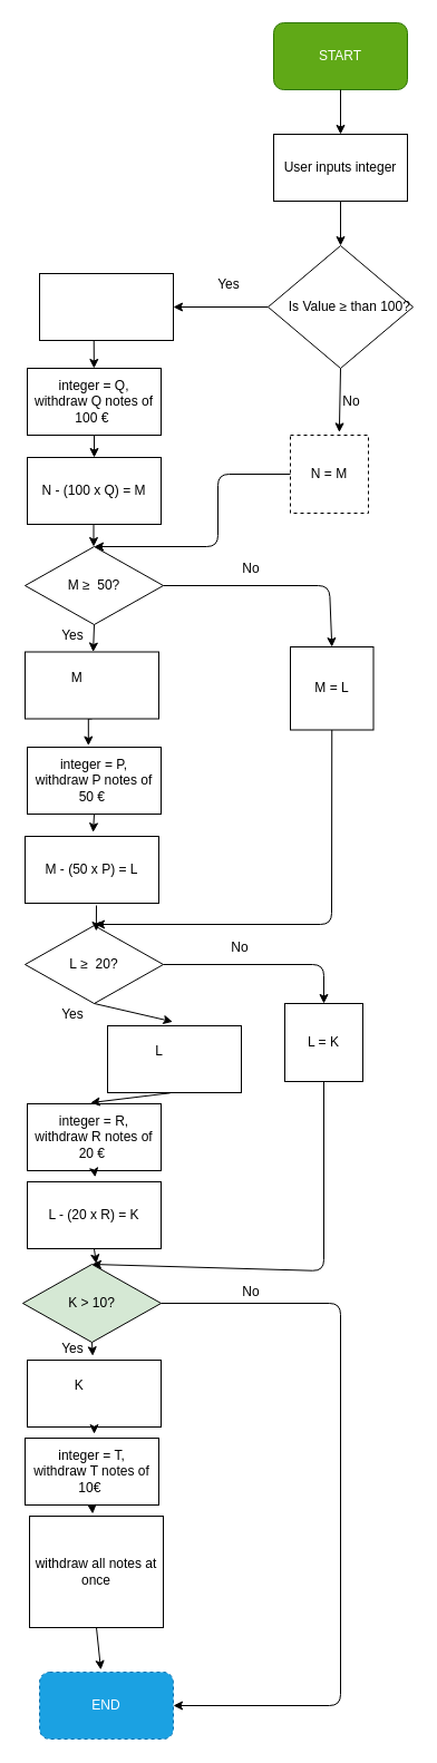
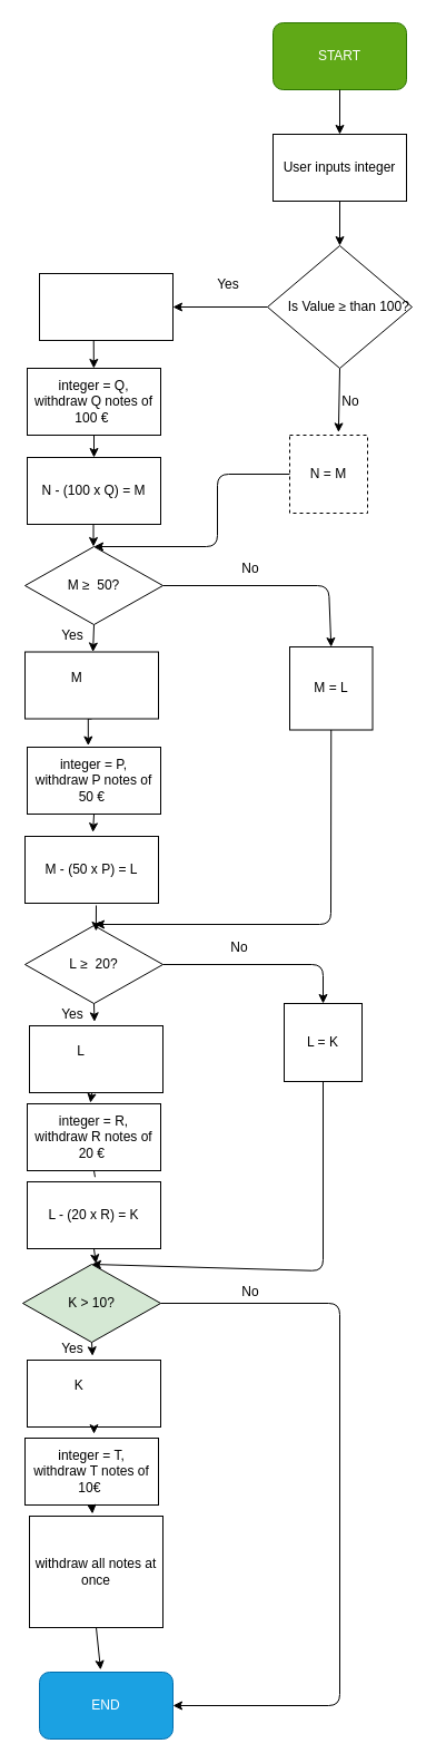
  <mxCell id="0" />
  <mxCell id="1" parent="0" />
  <mxCell id="2" value="START" style="rounded=1;whiteSpace=wrap;html=1;fillColor=#60a917;strokeColor=#2D7600;fontColor=#ffffff;" parent="1" vertex="1"><mxGeometry x="245" y="20" width="120" height="60" as="geometry" /></mxCell>
  <mxCell id="3" value="" style="endArrow=classic;html=1;exitX=0.5;exitY=1;exitDx=0;exitDy=0;" parent="1" source="2" edge="1"><mxGeometry width="50" height="50" relative="1" as="geometry"><mxPoint x="275" y="240" as="sourcePoint" /><mxPoint x="305" y="120" as="targetPoint" /></mxGeometry></mxCell>
  <mxCell id="4" value="User inputs integer" style="rounded=0;whiteSpace=wrap;html=1;" parent="1" vertex="1"><mxGeometry x="245" y="120" width="120" height="60" as="geometry" /></mxCell>
  <mxCell id="5" value="" style="endArrow=classic;html=1;exitX=0.5;exitY=1;exitDx=0;exitDy=0;" parent="1" source="4" edge="1"><mxGeometry width="50" height="50" relative="1" as="geometry"><mxPoint x="275" y="240" as="sourcePoint" /><mxPoint x="305" y="220" as="targetPoint" /></mxGeometry></mxCell>
  <mxCell id="6" value="&lt;div&gt;&lt;span&gt;&amp;nbsp; &amp;nbsp; &amp;nbsp;Is Value&amp;nbsp;&lt;/span&gt;&lt;span&gt;≥&amp;nbsp;&lt;/span&gt;&lt;span&gt;than 100?&lt;/span&gt;&lt;/div&gt;" style="rhombus;whiteSpace=wrap;html=1;align=center;" parent="1" vertex="1"><mxGeometry x="240" y="220" width="130" height="110" as="geometry" /></mxCell>
  <mxCell id="7" value="" style="endArrow=classic;html=1;exitX=0;exitY=0.5;exitDx=0;exitDy=0;" parent="1" source="6" target="8" edge="1"><mxGeometry width="50" height="50" relative="1" as="geometry"><mxPoint x="355" y="380" as="sourcePoint" /><mxPoint x="185" y="275" as="targetPoint" /></mxGeometry></mxCell>
  <mxCell id="8" value="&lt;font color=&quot;#ffffff&quot;&gt;N&amp;nbsp;&lt;span style=&quot;margin: 0px ; padding: 0px ; border: 0px ; outline: 0px ; vertical-align: baseline ; background: transparent ; font-family: &amp;#34;wfont_093ca4_2037fd65942642b0baf9d5422fcdb363&amp;#34; , &amp;#34;wf_2037fd65942642b0baf9d5422&amp;#34; , &amp;#34;orig_nunito_sans_regular&amp;#34; ; font-size: 18px&quot;&gt;÷ &lt;/span&gt;&lt;span style=&quot;margin: 0px ; padding: 0px ; border: 0px ; outline: 0px ; vertical-align: baseline ; background: transparent&quot;&gt;&lt;font style=&quot;font-size: 12px&quot;&gt;100&lt;/font&gt;&lt;/span&gt;&lt;/font&gt;" style="rounded=0;whiteSpace=wrap;html=1;" parent="1" vertex="1"><mxGeometry x="35" y="245" width="120" height="60" as="geometry" /></mxCell>
  <mxCell id="9" value="" style="endArrow=classic;html=1;exitX=0.406;exitY=0.994;exitDx=0;exitDy=0;exitPerimeter=0;" parent="1" source="8" target="10" edge="1"><mxGeometry width="50" height="50" relative="1" as="geometry"><mxPoint x="215" y="470" as="sourcePoint" /><mxPoint x="84" y="360" as="targetPoint" /></mxGeometry></mxCell>
  <mxCell id="10" value="integer = Q,&lt;br&gt;withdraw Q notes of 100 €&amp;nbsp;" style="rounded=0;whiteSpace=wrap;html=1;" parent="1" vertex="1"><mxGeometry x="24" y="330" width="120" height="60" as="geometry" /></mxCell>
  <mxCell id="11" value="" style="endArrow=classic;html=1;exitX=0.5;exitY=1;exitDx=0;exitDy=0;" parent="1" source="10" edge="1"><mxGeometry width="50" height="50" relative="1" as="geometry"><mxPoint x="215" y="470" as="sourcePoint" /><mxPoint x="84" y="410" as="targetPoint" /></mxGeometry></mxCell>
  <mxCell id="12" value="" style="endArrow=classic;html=1;exitX=0.5;exitY=1;exitDx=0;exitDy=0;" parent="1" edge="1"><mxGeometry width="50" height="50" relative="1" as="geometry"><mxPoint x="83.5" y="470" as="sourcePoint" /><mxPoint x="83.5" y="490" as="targetPoint" /></mxGeometry></mxCell>
  <mxCell id="13" value="M&amp;nbsp;≥&amp;nbsp; 50?" style="rhombus;whiteSpace=wrap;html=1;" parent="1" vertex="1"><mxGeometry x="22" y="490" width="124" height="70" as="geometry" /></mxCell>
  <mxCell id="14" value="N - (100 x Q) = M" style="rounded=0;whiteSpace=wrap;html=1;" parent="1" vertex="1"><mxGeometry x="24" y="410" width="120" height="60" as="geometry" /></mxCell>
  <mxCell id="15" value="" style="endArrow=classic;html=1;exitX=0.5;exitY=1;exitDx=0;exitDy=0;" parent="1" source="13" target="17" edge="1"><mxGeometry width="50" height="50" relative="1" as="geometry"><mxPoint x="205" y="560" as="sourcePoint" /><mxPoint x="84" y="580" as="targetPoint" /></mxGeometry></mxCell>
  <mxCell id="16" style="edgeStyle=orthogonalEdgeStyle;rounded=0;orthogonalLoop=1;jettySize=auto;html=1;exitX=0.5;exitY=1;exitDx=0;exitDy=0;entryX=0.457;entryY=-0.024;entryDx=0;entryDy=0;entryPerimeter=0;" parent="1" source="17" target="18" edge="1"><mxGeometry relative="1" as="geometry" /></mxCell>
  <mxCell id="17" value="&lt;font style=&quot;font-size: 12px&quot;&gt;M&amp;nbsp;&lt;span style=&quot;color: rgb(255 , 255 , 255)&quot;&gt;÷ 50&lt;/span&gt;&lt;/font&gt;&lt;br&gt;&amp;nbsp;" style="rounded=0;whiteSpace=wrap;html=1;" parent="1" vertex="1"><mxGeometry x="22" y="584.5" width="120" height="60" as="geometry" /></mxCell>
  <mxCell id="18" value="integer = P,&lt;br&gt;withdraw P notes of 50 €&amp;nbsp;" style="rounded=0;whiteSpace=wrap;html=1;" parent="1" vertex="1"><mxGeometry x="24" y="670" width="120" height="60" as="geometry" /></mxCell>
  <mxCell id="19" value="M - (50 x P) = L" style="rounded=0;whiteSpace=wrap;html=1;" parent="1" vertex="1"><mxGeometry x="22" y="750" width="120" height="60" as="geometry" /></mxCell>
  <mxCell id="20" value="L&amp;nbsp;≥&amp;nbsp; 20?" style="rhombus;whiteSpace=wrap;html=1;" parent="1" vertex="1"><mxGeometry x="22" y="830" width="124" height="70" as="geometry" /></mxCell>
- <mxCell id="21" value="&lt;font style=&quot;font-size: 12px&quot;&gt;L&amp;nbsp;&lt;span style=&quot;color: rgb(255 , 255 , 255)&quot;&gt;÷ 20&lt;/span&gt;&lt;br&gt;&amp;nbsp;&lt;/font&gt;" style="rounded=0;whiteSpace=wrap;html=1;" parent="1" vertex="1"><mxGeometry x="96" y="920" width="120" height="60" as="geometry" /></mxCell>
+ <mxCell id="21" value="&lt;font style=&quot;font-size: 12px&quot;&gt;L&amp;nbsp;&lt;span style=&quot;color: rgb(255 , 255 , 255)&quot;&gt;÷ 20&lt;/span&gt;&lt;br&gt;&amp;nbsp;&lt;/font&gt;" style="rounded=0;whiteSpace=wrap;html=1;" parent="1" vertex="1"><mxGeometry x="26" y="920" width="120" height="60" as="geometry" /></mxCell>
  <mxCell id="22" value="integer = R,&lt;br&gt;withdraw R notes of 20 €&amp;nbsp;" style="rounded=0;whiteSpace=wrap;html=1;" parent="1" vertex="1"><mxGeometry x="24" y="990" width="120" height="60" as="geometry" /></mxCell>
  <mxCell id="23" value="L - (20 x R) = K" style="rounded=0;whiteSpace=wrap;html=1;" parent="1" vertex="1"><mxGeometry x="24" y="1060" width="120" height="60" as="geometry" /></mxCell>
  <mxCell id="24" value="K &amp;gt; 10?" style="rhombus;whiteSpace=wrap;html=1;fillColor=#d5e8d4;" parent="1" vertex="1"><mxGeometry x="20" y="1134" width="124" height="70" as="geometry" /></mxCell>
  <mxCell id="25" value="&lt;font style=&quot;font-size: 12px&quot;&gt;K&amp;nbsp;&lt;span style=&quot;color: rgb(255 , 255 , 255)&quot;&gt;÷ 10&lt;/span&gt;&lt;br&gt;&amp;nbsp;&lt;/font&gt;" style="rounded=0;whiteSpace=wrap;html=1;" parent="1" vertex="1"><mxGeometry x="24" y="1220" width="120" height="60" as="geometry" /></mxCell>
  <mxCell id="26" value="integer = T,&lt;br&gt;withdraw T notes of 10€&amp;nbsp;" style="rounded=0;whiteSpace=wrap;html=1;" parent="1" vertex="1"><mxGeometry x="22" y="1290" width="120" height="60" as="geometry" /></mxCell>
  <mxCell id="27" value="N = M" style="whiteSpace=wrap;html=1;aspect=fixed;dashed=1;" parent="1" vertex="1"><mxGeometry x="260" y="390" width="70" height="70" as="geometry" /></mxCell>
  <mxCell id="28" value="" style="endArrow=classic;html=1;exitX=0.5;exitY=1;exitDx=0;exitDy=0;entryX=0.627;entryY=-0.037;entryDx=0;entryDy=0;entryPerimeter=0;" parent="1" source="6" target="27" edge="1"><mxGeometry width="50" height="50" relative="1" as="geometry"><mxPoint x="405" y="470" as="sourcePoint" /><mxPoint x="308" y="390" as="targetPoint" /></mxGeometry></mxCell>
  <mxCell id="29" value="" style="endArrow=classic;html=1;exitX=1;exitY=0.5;exitDx=0;exitDy=0;entryX=0.5;entryY=0;entryDx=0;entryDy=0;" parent="1" source="13" target="30" edge="1"><mxGeometry width="50" height="50" relative="1" as="geometry"><mxPoint x="405" y="630" as="sourcePoint" /><mxPoint x="315" y="525" as="targetPoint" /><Array as="points"><mxPoint x="295" y="525" /></Array></mxGeometry></mxCell>
  <mxCell id="30" value="M = L" style="whiteSpace=wrap;html=1;aspect=fixed;" parent="1" vertex="1"><mxGeometry x="260" y="580" width="74.5" height="74.5" as="geometry" /></mxCell>
  <mxCell id="31" value="" style="endArrow=classic;html=1;exitX=0.5;exitY=1;exitDx=0;exitDy=0;" parent="1" source="30" edge="1"><mxGeometry width="50" height="50" relative="1" as="geometry"><mxPoint x="405" y="780" as="sourcePoint" /><mxPoint x="85" y="829" as="targetPoint" /><Array as="points"><mxPoint x="297" y="829" /></Array></mxGeometry></mxCell>
  <mxCell id="32" value="" style="endArrow=classic;html=1;exitX=1;exitY=0.5;exitDx=0;exitDy=0;entryX=0.5;entryY=0;entryDx=0;entryDy=0;" parent="1" source="20" target="33" edge="1"><mxGeometry width="50" height="50" relative="1" as="geometry"><mxPoint x="405" y="940" as="sourcePoint" /><mxPoint x="205" y="900" as="targetPoint" /><Array as="points"><mxPoint x="290" y="865" /></Array></mxGeometry></mxCell>
  <mxCell id="33" value="L = K" style="whiteSpace=wrap;html=1;aspect=fixed;" parent="1" vertex="1"><mxGeometry x="255" y="900" width="70" height="70" as="geometry" /></mxCell>
  <mxCell id="34" value="" style="endArrow=classic;html=1;exitX=0.5;exitY=1;exitDx=0;exitDy=0;entryX=0.5;entryY=0;entryDx=0;entryDy=0;" parent="1" source="33" target="24" edge="1"><mxGeometry width="50" height="50" relative="1" as="geometry"><mxPoint x="405" y="940" as="sourcePoint" /><mxPoint x="215" y="1150" as="targetPoint" /><Array as="points"><mxPoint x="290" y="1140" /></Array></mxGeometry></mxCell>
  <mxCell id="35" value="" style="endArrow=classic;html=1;entryX=1;entryY=0.5;entryDx=0;entryDy=0;exitX=1;exitY=0.5;exitDx=0;exitDy=0;" parent="1" source="24" target="36" edge="1"><mxGeometry width="50" height="50" relative="1" as="geometry"><mxPoint x="305" y="1180" as="sourcePoint" /><mxPoint x="146" y="1470" as="targetPoint" /><Array as="points"><mxPoint x="305" y="1169" /><mxPoint x="305" y="1530" /></Array></mxGeometry></mxCell>
- <mxCell id="36" value="END" style="rounded=1;whiteSpace=wrap;html=1;fillColor=#1ba1e2;strokeColor=#006EAF;fontColor=#ffffff;dashed=1;" parent="1" vertex="1"><mxGeometry x="35" y="1500" width="120" height="60" as="geometry" /></mxCell>
+ <mxCell id="36" value="END" style="rounded=1;whiteSpace=wrap;html=1;fillColor=#1ba1e2;strokeColor=#006EAF;fontColor=#ffffff;" parent="1" vertex="1"><mxGeometry x="35" y="1500" width="120" height="60" as="geometry" /></mxCell>
  <mxCell id="37" value="withdraw all notes at once" style="rounded=0;whiteSpace=wrap;html=1;" parent="1" vertex="1"><mxGeometry x="26" y="1360" width="120" height="100" as="geometry" /></mxCell>
  <mxCell id="38" value="" style="endArrow=classic;html=1;exitX=0;exitY=0.5;exitDx=0;exitDy=0;entryX=0.5;entryY=0;entryDx=0;entryDy=0;" parent="1" source="27" target="13" edge="1"><mxGeometry width="50" height="50" relative="1" as="geometry"><mxPoint x="375" y="410" as="sourcePoint" /><mxPoint x="195" y="500" as="targetPoint" /><Array as="points"><mxPoint x="195" y="425" /><mxPoint x="195" y="490" /></Array></mxGeometry></mxCell>
  <mxCell id="39" value="" style="endArrow=classic;html=1;exitX=0.5;exitY=1;exitDx=0;exitDy=0;entryX=0.509;entryY=-0.062;entryDx=0;entryDy=0;entryPerimeter=0;" parent="1" source="18" target="19" edge="1"><mxGeometry width="50" height="50" relative="1" as="geometry"><mxPoint x="165" y="730" as="sourcePoint" /><mxPoint x="215" y="680" as="targetPoint" /></mxGeometry></mxCell>
  <mxCell id="40" value="" style="endArrow=classic;html=1;entryX=0.515;entryY=0.071;entryDx=0;entryDy=0;entryPerimeter=0;" parent="1" target="20" edge="1"><mxGeometry width="50" height="50" relative="1" as="geometry"><mxPoint x="86" y="812" as="sourcePoint" /><mxPoint x="215" y="790" as="targetPoint" /></mxGeometry></mxCell>
  <mxCell id="41" value="" style="endArrow=classic;html=1;exitX=0.5;exitY=1;exitDx=0;exitDy=0;entryX=0.487;entryY=-0.061;entryDx=0;entryDy=0;entryPerimeter=0;" parent="1" source="20" target="21" edge="1"><mxGeometry width="50" height="50" relative="1" as="geometry"><mxPoint x="165" y="990" as="sourcePoint" /><mxPoint x="215" y="940" as="targetPoint" /></mxGeometry></mxCell>
  <mxCell id="42" value="" style="endArrow=classic;html=1;exitX=0.468;exitY=1.005;exitDx=0;exitDy=0;exitPerimeter=0;entryX=0.473;entryY=-0.016;entryDx=0;entryDy=0;entryPerimeter=0;" parent="1" source="21" target="22" edge="1"><mxGeometry width="50" height="50" relative="1" as="geometry"><mxPoint x="165" y="1040" as="sourcePoint" /><mxPoint x="215" y="990" as="targetPoint" /></mxGeometry></mxCell>
- <mxCell id="43" value="" style="endArrow=classic;html=1;exitX=0.5;exitY=1;exitDx=0;exitDy=0;entryX=0.508;entryY=-0.071;entryDx=0;entryDy=0;entryPerimeter=0;" parent="1" source="22" target="23" edge="1"><mxGeometry width="50" height="50" relative="1" as="geometry"><mxPoint x="165" y="1040" as="sourcePoint" /><mxPoint x="215" y="990" as="targetPoint" /></mxGeometry></mxCell>
+ <mxCell id="43" value="" style="endArrow=none;html=1;exitX=0.5;exitY=1;exitDx=0;exitDy=0;entryX=0.508;entryY=-0.071;entryDx=0;entryDy=0;entryPerimeter=0;" parent="1" source="22" target="23" edge="1"><mxGeometry width="50" height="50" relative="1" as="geometry"><mxPoint x="165" y="1040" as="sourcePoint" /><mxPoint x="215" y="990" as="targetPoint" /></mxGeometry></mxCell>
  <mxCell id="44" value="" style="endArrow=classic;html=1;exitX=0.5;exitY=1;exitDx=0;exitDy=0;entryX=0.531;entryY=-0.008;entryDx=0;entryDy=0;entryPerimeter=0;" parent="1" source="23" target="24" edge="1"><mxGeometry width="50" height="50" relative="1" as="geometry"><mxPoint x="165" y="1240" as="sourcePoint" /><mxPoint x="215" y="1190" as="targetPoint" /></mxGeometry></mxCell>
  <mxCell id="45" value="" style="endArrow=classic;html=1;exitX=0.5;exitY=1;exitDx=0;exitDy=0;entryX=0.489;entryY=-0.063;entryDx=0;entryDy=0;entryPerimeter=0;" parent="1" source="24" target="25" edge="1"><mxGeometry width="50" height="50" relative="1" as="geometry"><mxPoint x="165" y="1240" as="sourcePoint" /><mxPoint x="215" y="1190" as="targetPoint" /></mxGeometry></mxCell>
  <mxCell id="46" value="" style="endArrow=classic;html=1;exitX=0.5;exitY=1;exitDx=0;exitDy=0;entryX=0.472;entryY=-0.035;entryDx=0;entryDy=0;entryPerimeter=0;" parent="1" source="26" edge="1"><mxGeometry width="50" height="50" relative="1" as="geometry"><mxPoint x="165" y="1370" as="sourcePoint" /><mxPoint x="82.64" y="1357.9" as="targetPoint" /></mxGeometry></mxCell>
  <mxCell id="47" value="" style="endArrow=classic;html=1;exitX=0.5;exitY=1;exitDx=0;exitDy=0;entryX=0.517;entryY=-0.064;entryDx=0;entryDy=0;entryPerimeter=0;" parent="1" source="25" target="26" edge="1"><mxGeometry width="50" height="50" relative="1" as="geometry"><mxPoint x="165" y="1370" as="sourcePoint" /><mxPoint x="215" y="1320" as="targetPoint" /></mxGeometry></mxCell>
  <mxCell id="48" value="" style="endArrow=classic;html=1;exitX=0.5;exitY=1;exitDx=0;exitDy=0;entryX=0.458;entryY=-0.036;entryDx=0;entryDy=0;entryPerimeter=0;" parent="1" source="37" target="36" edge="1"><mxGeometry width="50" height="50" relative="1" as="geometry"><mxPoint x="205" y="1600" as="sourcePoint" /><mxPoint x="255" y="1550" as="targetPoint" /></mxGeometry></mxCell>
  <mxCell id="49" value="No" style="text;html=1;strokeColor=none;fillColor=none;align=center;verticalAlign=middle;whiteSpace=wrap;rounded=0;" parent="1" vertex="1"><mxGeometry x="295" y="350" width="40" height="20" as="geometry" /></mxCell>
  <mxCell id="50" value="Yes" style="text;html=1;strokeColor=none;fillColor=none;align=center;verticalAlign=middle;whiteSpace=wrap;rounded=0;" parent="1" vertex="1"><mxGeometry x="185" y="245" width="40" height="20" as="geometry" /></mxCell>
  <mxCell id="51" value="Yes" style="text;html=1;strokeColor=none;fillColor=none;align=center;verticalAlign=middle;whiteSpace=wrap;rounded=0;" parent="1" vertex="1"><mxGeometry x="45" y="560" width="40" height="20" as="geometry" /></mxCell>
  <mxCell id="52" value="No" style="text;html=1;strokeColor=none;fillColor=none;align=center;verticalAlign=middle;whiteSpace=wrap;rounded=0;" parent="1" vertex="1"><mxGeometry x="205" y="500" width="40" height="20" as="geometry" /></mxCell>
  <mxCell id="53" value="Yes" style="text;html=1;strokeColor=none;fillColor=none;align=center;verticalAlign=middle;whiteSpace=wrap;rounded=0;" parent="1" vertex="1"><mxGeometry x="45" y="900" width="40" height="20" as="geometry" /></mxCell>
  <mxCell id="54" value="No" style="text;html=1;strokeColor=none;fillColor=none;align=center;verticalAlign=middle;whiteSpace=wrap;rounded=0;" parent="1" vertex="1"><mxGeometry x="195" y="840" width="40" height="20" as="geometry" /></mxCell>
  <mxCell id="55" value="Yes" style="text;html=1;strokeColor=none;fillColor=none;align=center;verticalAlign=middle;whiteSpace=wrap;rounded=0;" parent="1" vertex="1"><mxGeometry x="45" y="1200" width="40" height="20" as="geometry" /></mxCell>
  <mxCell id="56" value="No" style="text;html=1;strokeColor=none;fillColor=none;align=center;verticalAlign=middle;whiteSpace=wrap;rounded=0;" parent="1" vertex="1"><mxGeometry x="205" y="1149" width="40" height="20" as="geometry" /></mxCell>
